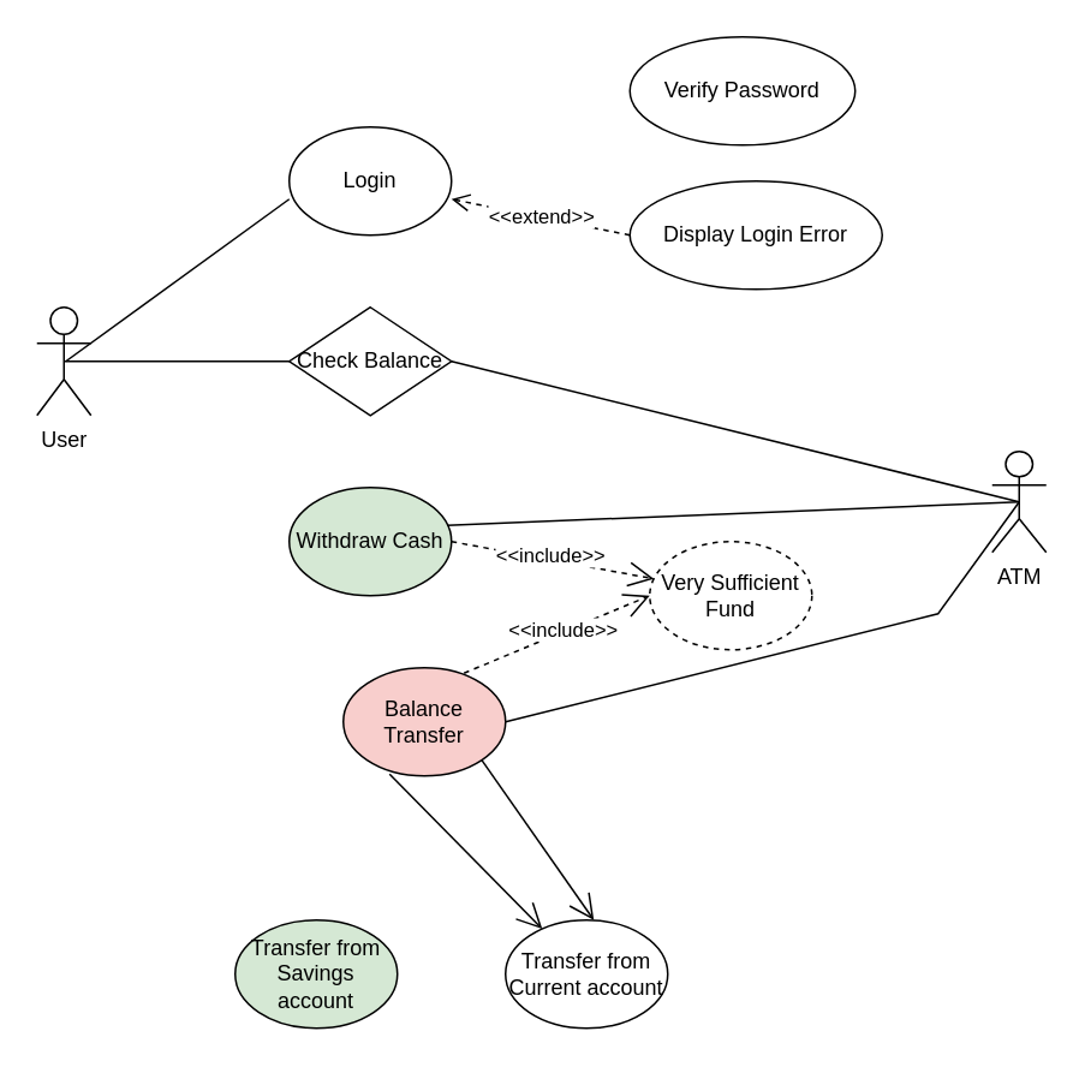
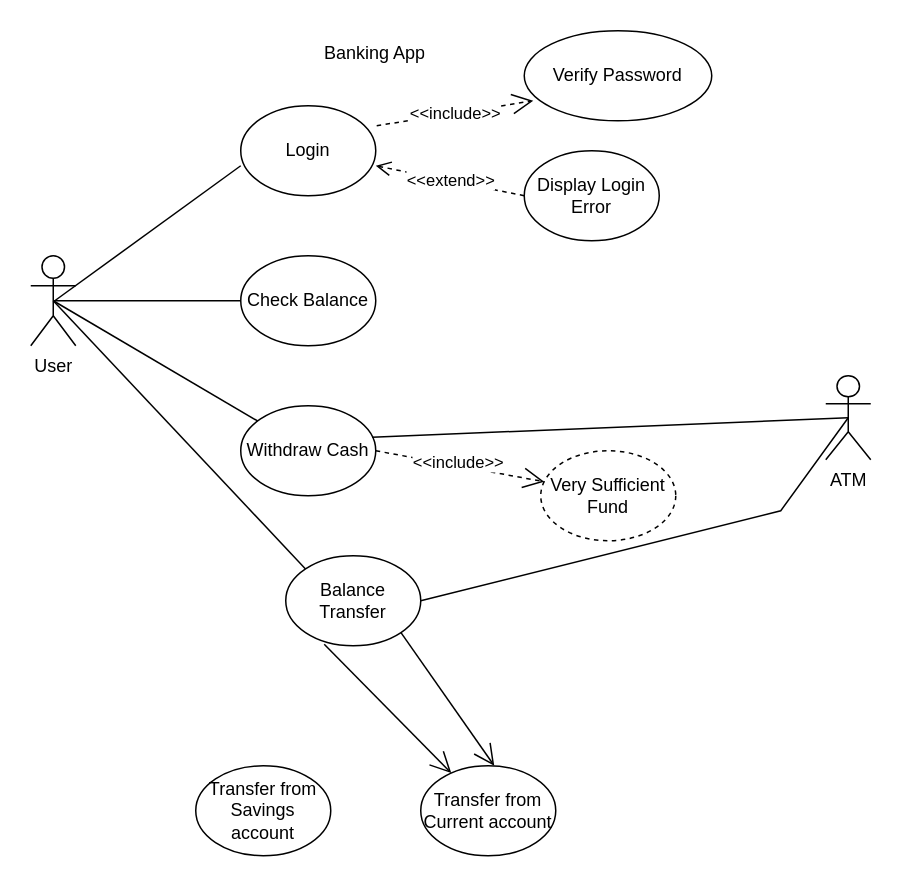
  <mxCell id="0" />
  <mxCell id="1" parent="0" />
  <mxCell id="2" value="User" style="shape=umlActor;verticalLabelPosition=bottom;verticalAlign=top;html=1;outlineConnect=0;" vertex="1" parent="1"><mxGeometry x="20" y="170" width="30" height="60" as="geometry" /></mxCell>
  <mxCell id="3" value="Login" style="ellipse;whiteSpace=wrap;html=1;" vertex="1" parent="1"><mxGeometry x="160" y="70" width="90" height="60" as="geometry" /></mxCell>
  <mxCell id="4" value="Very Sufficient Fund" style="ellipse;whiteSpace=wrap;html=1;dashed=1;" vertex="1" parent="1"><mxGeometry x="360" y="300" width="90" height="60" as="geometry" /></mxCell>
- <mxCell id="5" value="Display Login Error" style="ellipse;whiteSpace=wrap;html=1;" vertex="1" parent="1"><mxGeometry x="349" y="100" width="140" height="60" as="geometry" /></mxCell>
- <mxCell id="6" value="Balance Transfer" style="ellipse;whiteSpace=wrap;html=1;fillColor=#f8cecc;" vertex="1" parent="1"><mxGeometry x="190" y="370" width="90" height="60" as="geometry" /></mxCell>
+ <mxCell id="5" value="Display Login Error" style="ellipse;whiteSpace=wrap;html=1;" vertex="1" parent="1"><mxGeometry x="349" y="100" width="90" height="60" as="geometry" /></mxCell>
+ <mxCell id="6" value="Balance Transfer" style="ellipse;whiteSpace=wrap;html=1;" vertex="1" parent="1"><mxGeometry x="190" y="370" width="90" height="60" as="geometry" /></mxCell>
  <mxCell id="7" value="Verify Password" style="ellipse;whiteSpace=wrap;html=1;" vertex="1" parent="1"><mxGeometry x="349" y="20" width="125" height="60" as="geometry" /></mxCell>
- <mxCell id="8" value="Check Balance" style="rhombus;whiteSpace=wrap;html=1;" vertex="1" parent="1"><mxGeometry x="160" y="170" width="90" height="60" as="geometry" /></mxCell>
- <mxCell id="9" value="Withdraw Cash" style="ellipse;whiteSpace=wrap;html=1;fillColor=#d5e8d4;" vertex="1" parent="1"><mxGeometry x="160" y="270" width="90" height="60" as="geometry" /></mxCell>
+ <mxCell id="8" value="Check Balance" style="ellipse;whiteSpace=wrap;html=1;" vertex="1" parent="1"><mxGeometry x="160" y="170" width="90" height="60" as="geometry" /></mxCell>
+ <mxCell id="9" value="Withdraw Cash" style="ellipse;whiteSpace=wrap;html=1;" vertex="1" parent="1"><mxGeometry x="160" y="270" width="90" height="60" as="geometry" /></mxCell>
+ <mxCell id="10" value="Banking App" style="text;strokeColor=none;fillColor=none;align=left;verticalAlign=middle;spacingLeft=4;spacingRight=4;overflow=hidden;points=[[0,0.5],[1,0.5]];portConstraint=eastwest;rotatable=0;whiteSpace=wrap;html=1;" vertex="1" parent="1"><mxGeometry x="210" width="80" height="30" as="geometry" y="20" /></mxCell>
  <mxCell id="11" value="" style="html=1;verticalAlign=bottom;endArrow=open;dashed=1;endSize=8;curved=0;rounded=0;exitX=0;exitY=0.5;exitDx=0;exitDy=0;" edge="1" parent="1" source="5"><mxGeometry x="-1" y="-117" relative="1" as="geometry"><mxPoint x="330" y="110" as="sourcePoint" /><mxPoint x="250" y="110" as="targetPoint" /><mxPoint x="40" y="7" as="offset" /></mxGeometry></mxCell>
  <mxCell id="12" value="&amp;lt;&amp;lt;extend&amp;gt;&amp;gt;" style="edgeLabel;html=1;align=center;verticalAlign=middle;resizable=0;points=[];" vertex="1" connectable="0" parent="11"><mxGeometry x="-0.061" y="-4" relative="1" as="geometry"><mxPoint x="-4" y="3" as="offset" /></mxGeometry></mxCell>
+ <mxCell id="13" value="&amp;lt;&amp;lt;include&amp;gt;&amp;gt;" style="endArrow=open;endSize=12;dashed=1;html=1;rounded=0;exitX=1.007;exitY=0.222;exitDx=0;exitDy=0;exitPerimeter=0;entryX=0.048;entryY=0.778;entryDx=0;entryDy=0;entryPerimeter=0;" edge="1" parent="1" source="3" target="7"><mxGeometry width="160" relative="1" as="geometry"><mxPoint x="210" y="70" as="sourcePoint" /><mxPoint x="350" y="70" as="targetPoint" /></mxGeometry></mxCell>
  <mxCell id="14" value="" style="endArrow=none;html=1;rounded=0;entryX=0;entryY=0.5;entryDx=0;entryDy=0;exitX=0.5;exitY=0.5;exitDx=0;exitDy=0;exitPerimeter=0;" edge="1" parent="1" source="2" target="8"><mxGeometry relative="1" as="geometry"><mxPoint x="40" y="199.5" as="sourcePoint" /><mxPoint x="200" y="199.5" as="targetPoint" /></mxGeometry></mxCell>
+ <mxCell id="15" value="" style="endArrow=none;html=1;rounded=0;entryX=0;entryY=0;entryDx=0;entryDy=0;exitX=0.5;exitY=0.5;exitDx=0;exitDy=0;exitPerimeter=0;" edge="1" parent="1" source="2" target="6"><mxGeometry relative="1" as="geometry"><mxPoint x="45" y="210" as="sourcePoint" /><mxPoint x="170" y="210" as="targetPoint" /></mxGeometry></mxCell>
+ <mxCell id="16" value="" style="endArrow=none;html=1;rounded=0;exitX=0.5;exitY=0.5;exitDx=0;exitDy=0;exitPerimeter=0;" edge="1" parent="1" source="2" target="9"><mxGeometry relative="1" as="geometry"><mxPoint x="45" y="200" as="sourcePoint" /><mxPoint x="170" y="199.5" as="targetPoint" /></mxGeometry></mxCell>
  <mxCell id="17" value="" style="endArrow=none;html=1;rounded=0;entryX=0;entryY=0.5;entryDx=0;entryDy=0;" edge="1" parent="1"><mxGeometry relative="1" as="geometry"><mxPoint x="36" y="200" as="sourcePoint" /><mxPoint x="160" y="110" as="targetPoint" /></mxGeometry></mxCell>
  <mxCell id="18" value="&amp;lt;&amp;lt;include&amp;gt;&amp;gt;" style="endArrow=open;endSize=12;dashed=1;html=1;rounded=0;exitX=1.007;exitY=0.222;exitDx=0;exitDy=0;exitPerimeter=0;entryX=0.026;entryY=0.344;entryDx=0;entryDy=0;entryPerimeter=0;" edge="1" parent="1" target="4"><mxGeometry x="-0.013" y="2" width="160" relative="1" as="geometry"><mxPoint x="250" y="300" as="sourcePoint" /><mxPoint x="352" y="284" as="targetPoint" /><mxPoint as="offset" /></mxGeometry></mxCell>
- <mxCell id="19" value="&amp;lt;&amp;lt;include&amp;gt;&amp;gt;" style="endArrow=open;endSize=12;dashed=1;html=1;rounded=0;exitX=0.744;exitY=0.05;exitDx=0;exitDy=0;exitPerimeter=0;entryX=0;entryY=0.5;entryDx=0;entryDy=0;" edge="1" parent="1" source="6" target="4"><mxGeometry x="0.083" y="1" width="160" relative="1" as="geometry"><mxPoint x="230" y="376" as="sourcePoint" /><mxPoint x="332" y="360" as="targetPoint" /><mxPoint as="offset" /></mxGeometry></mxCell>
- <mxCell id="20" value="Transfer from Savings account" style="ellipse;whiteSpace=wrap;html=1;fillColor=#d5e8d4;" vertex="1" parent="1"><mxGeometry x="130" y="510" width="90" height="60" as="geometry" /></mxCell>
+ <mxCell id="20" value="Transfer from Savings account" style="ellipse;whiteSpace=wrap;html=1;" vertex="1" parent="1"><mxGeometry x="130" y="510" width="90" height="60" as="geometry" /></mxCell>
  <mxCell id="21" value="Transfer from Current account" style="ellipse;whiteSpace=wrap;html=1;" vertex="1" parent="1"><mxGeometry x="280" y="510" width="90" height="60" as="geometry" /></mxCell>
  <mxCell id="22" value="" style="endArrow=open;endFill=1;endSize=12;html=1;rounded=0;exitX=0.285;exitY=0.983;exitDx=0;exitDy=0;exitPerimeter=0;" edge="1" parent="1" source="6" target="21"><mxGeometry width="160" relative="1" as="geometry"><mxPoint x="40" y="509" as="sourcePoint" /><mxPoint x="200" y="509" as="targetPoint" /></mxGeometry></mxCell>
  <mxCell id="23" value="" style="endArrow=open;endFill=1;endSize=12;html=1;rounded=0;exitX=1;exitY=1;exitDx=0;exitDy=0;entryX=0.5;entryY=0;entryDx=0;entryDy=0;" edge="1" parent="1" source="6"><mxGeometry width="160" relative="1" as="geometry"><mxPoint x="370" y="429" as="sourcePoint" /><mxPoint x="329" y="510" as="targetPoint" /></mxGeometry></mxCell>
  <mxCell id="24" value="ATM" style="shape=umlActor;verticalLabelPosition=bottom;verticalAlign=top;html=1;outlineConnect=0;" vertex="1" parent="1"><mxGeometry x="550" y="250" width="30" height="56" as="geometry" /></mxCell>
- <mxCell id="25" value="" style="endArrow=none;html=1;rounded=0;exitX=1;exitY=0.5;exitDx=0;exitDy=0;entryX=0.5;entryY=0.5;entryDx=0;entryDy=0;entryPerimeter=0;" edge="1" parent="1" source="8" target="24"><mxGeometry relative="1" as="geometry"><mxPoint x="260" y="199.5" as="sourcePoint" /><mxPoint x="420" y="199.5" as="targetPoint" /></mxGeometry></mxCell>
  <mxCell id="26" value="" style="endArrow=none;html=1;rounded=0;exitX=1;exitY=0.5;exitDx=0;exitDy=0;entryX=0.5;entryY=0.5;entryDx=0;entryDy=0;entryPerimeter=0;" edge="1" parent="1" target="24"><mxGeometry relative="1" as="geometry"><mxPoint x="247.5" y="291" as="sourcePoint" /><mxPoint x="562.5" y="369" as="targetPoint" /></mxGeometry></mxCell>
  <mxCell id="27" value="" style="endArrow=none;html=1;rounded=0;exitX=1;exitY=0.5;exitDx=0;exitDy=0;entryX=0.5;entryY=0.5;entryDx=0;entryDy=0;entryPerimeter=0;" edge="1" parent="1" target="24"><mxGeometry relative="1" as="geometry"><mxPoint x="280" y="400" as="sourcePoint" /><mxPoint x="595" y="478" as="targetPoint" /><Array as="points"><mxPoint x="520" y="340" /></Array></mxGeometry></mxCell>
